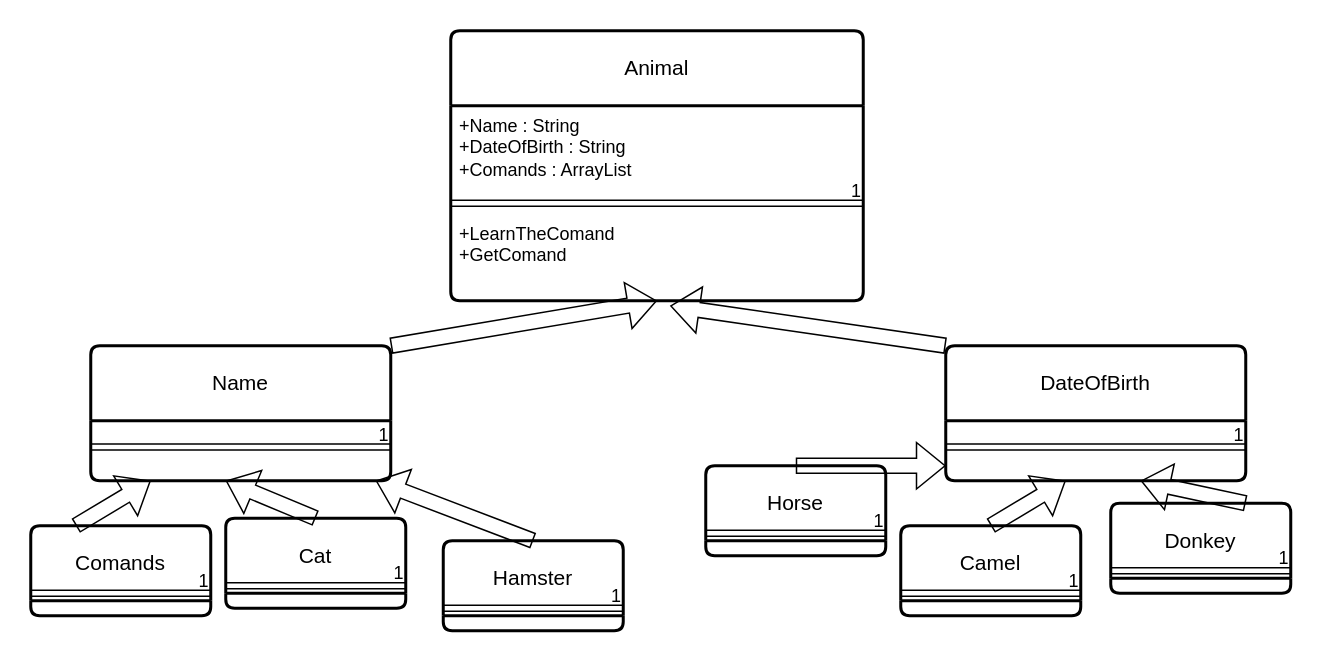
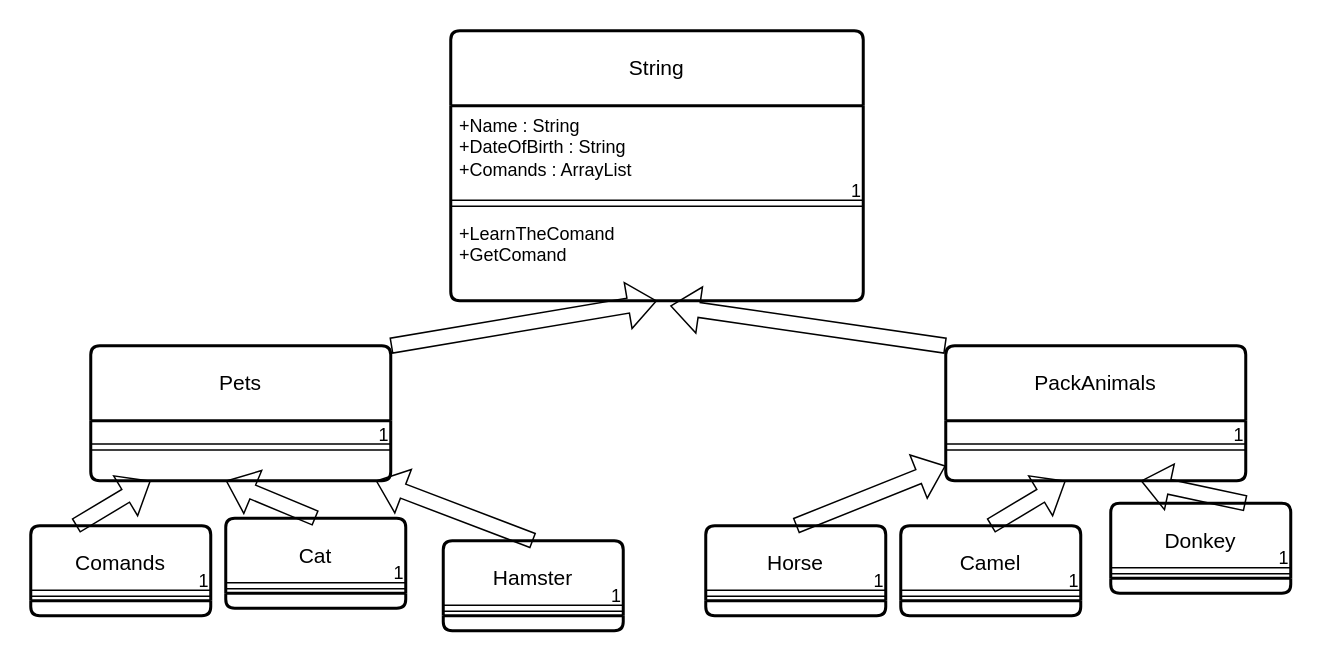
  <mxCell id="0" />
  <mxCell id="1" parent="0" />
- <mxCell id="2" value="Animal" style="swimlane;childLayout=stackLayout;horizontal=1;startSize=50;horizontalStack=0;rounded=1;fontSize=14;fontStyle=0;strokeWidth=2;resizeParent=0;resizeLast=1;shadow=0;dashed=0;align=center;arcSize=4;whiteSpace=wrap;html=1;" parent="1" vertex="1"><mxGeometry x="300" y="20" width="275" height="180" as="geometry" /></mxCell>
+ <mxCell id="2" value="String" style="swimlane;childLayout=stackLayout;horizontal=1;startSize=50;horizontalStack=0;rounded=1;fontSize=14;fontStyle=0;strokeWidth=2;resizeParent=0;resizeLast=1;shadow=0;dashed=0;align=center;arcSize=4;whiteSpace=wrap;html=1;" parent="1" vertex="1"><mxGeometry x="300" y="20" width="275" height="180" as="geometry" /></mxCell>
  <mxCell id="3" value="+Name : String&lt;br&gt;+DateOfBirth : String&lt;br&gt;+Comands : ArrayList&lt;br&gt;&lt;br&gt;&lt;br&gt;+LearnTheComand&lt;br&gt;+GetComand" style="align=left;strokeColor=none;fillColor=none;spacingLeft=4;fontSize=12;verticalAlign=top;resizable=0;rotatable=0;part=1;html=1;" parent="2" vertex="1"><mxGeometry y="50" width="275" height="130" as="geometry" /></mxCell>
  <mxCell id="4" value="" style="shape=link;html=1;rounded=0;exitX=0;exitY=0.5;exitDx=0;exitDy=0;entryX=1;entryY=0.5;entryDx=0;entryDy=0;" parent="2" source="3" target="3" edge="1"><mxGeometry relative="1" as="geometry"><mxPoint x="175" y="290" as="sourcePoint" /><mxPoint x="335" y="290" as="targetPoint" /></mxGeometry></mxCell>
  <mxCell id="5" value="1" style="resizable=0;html=1;whiteSpace=wrap;align=right;verticalAlign=bottom;" parent="4" connectable="0" vertex="1"><mxGeometry x="1" relative="1" as="geometry" /></mxCell>
- <mxCell id="6" value="Name&lt;br&gt;" style="swimlane;childLayout=stackLayout;horizontal=1;startSize=50;horizontalStack=0;rounded=1;fontSize=14;fontStyle=0;strokeWidth=2;resizeParent=0;resizeLast=1;shadow=0;dashed=0;align=center;arcSize=4;whiteSpace=wrap;html=1;" parent="1" vertex="1"><mxGeometry x="60" y="230" width="200" height="90" as="geometry" /></mxCell>
+ <mxCell id="6" value="Pets&lt;br&gt;" style="swimlane;childLayout=stackLayout;horizontal=1;startSize=50;horizontalStack=0;rounded=1;fontSize=14;fontStyle=0;strokeWidth=2;resizeParent=0;resizeLast=1;shadow=0;dashed=0;align=center;arcSize=4;whiteSpace=wrap;html=1;" parent="1" vertex="1"><mxGeometry x="60" y="230" width="200" height="90" as="geometry" /></mxCell>
  <mxCell id="7" value="" style="shape=link;html=1;rounded=0;exitX=0;exitY=0.75;exitDx=0;exitDy=0;entryX=1;entryY=0.75;entryDx=0;entryDy=0;" parent="1" source="6" target="6" edge="1"><mxGeometry relative="1" as="geometry"><mxPoint x="460" y="510" as="sourcePoint" /><mxPoint x="250" y="578" as="targetPoint" /></mxGeometry></mxCell>
  <mxCell id="8" value="1" style="resizable=0;html=1;whiteSpace=wrap;align=right;verticalAlign=bottom;" parent="7" connectable="0" vertex="1"><mxGeometry x="1" relative="1" as="geometry" /></mxCell>
  <mxCell id="9" value="Comands" style="swimlane;childLayout=stackLayout;horizontal=1;startSize=50;horizontalStack=0;rounded=1;fontSize=14;fontStyle=0;strokeWidth=2;resizeParent=0;resizeLast=1;shadow=0;dashed=0;align=center;arcSize=4;whiteSpace=wrap;html=1;" parent="1" vertex="1"><mxGeometry y="350" width="120" height="60" as="geometry" x="20" /></mxCell>
  <mxCell id="10" value="" style="shape=link;html=1;rounded=0;exitX=0;exitY=0.75;exitDx=0;exitDy=0;entryX=1;entryY=0.75;entryDx=0;entryDy=0;" parent="1" source="9" target="9" edge="1"><mxGeometry relative="1" as="geometry"><mxPoint x="410" y="690" as="sourcePoint" /><mxPoint x="200" y="758" as="targetPoint" /></mxGeometry></mxCell>
  <mxCell id="11" value="1" style="resizable=0;html=1;whiteSpace=wrap;align=right;verticalAlign=bottom;" parent="10" connectable="0" vertex="1"><mxGeometry x="1" relative="1" as="geometry" /></mxCell>
- <mxCell id="12" value="DateOfBirth" style="swimlane;childLayout=stackLayout;horizontal=1;startSize=50;horizontalStack=0;rounded=1;fontSize=14;fontStyle=0;strokeWidth=2;resizeParent=0;resizeLast=1;shadow=0;dashed=0;align=center;arcSize=4;whiteSpace=wrap;html=1;" parent="1" vertex="1"><mxGeometry x="630" y="230" width="200" height="90" as="geometry" /></mxCell>
+ <mxCell id="12" value="PackAnimals" style="swimlane;childLayout=stackLayout;horizontal=1;startSize=50;horizontalStack=0;rounded=1;fontSize=14;fontStyle=0;strokeWidth=2;resizeParent=0;resizeLast=1;shadow=0;dashed=0;align=center;arcSize=4;whiteSpace=wrap;html=1;" parent="1" vertex="1"><mxGeometry x="630" y="230" width="200" height="90" as="geometry" /></mxCell>
  <mxCell id="13" value="" style="shape=link;html=1;rounded=0;exitX=0;exitY=0.75;exitDx=0;exitDy=0;entryX=1;entryY=0.75;entryDx=0;entryDy=0;" parent="1" source="12" target="12" edge="1"><mxGeometry relative="1" as="geometry"><mxPoint x="1000" y="350" as="sourcePoint" /><mxPoint x="790" y="418" as="targetPoint" /></mxGeometry></mxCell>
  <mxCell id="14" value="1" style="resizable=0;html=1;whiteSpace=wrap;align=right;verticalAlign=bottom;" parent="13" connectable="0" vertex="1"><mxGeometry x="1" relative="1" as="geometry" /></mxCell>
  <mxCell id="15" value="Cat" style="swimlane;childLayout=stackLayout;horizontal=1;startSize=50;horizontalStack=0;rounded=1;fontSize=14;fontStyle=0;strokeWidth=2;resizeParent=0;resizeLast=1;shadow=0;dashed=0;align=center;arcSize=4;whiteSpace=wrap;html=1;" parent="1" vertex="1"><mxGeometry x="150" y="345" width="120" height="60" as="geometry" /></mxCell>
  <mxCell id="16" value="" style="shape=link;html=1;rounded=0;exitX=0;exitY=0.75;exitDx=0;exitDy=0;entryX=1;entryY=0.75;entryDx=0;entryDy=0;" parent="1" source="15" target="15" edge="1"><mxGeometry relative="1" as="geometry"><mxPoint x="580" y="730" as="sourcePoint" /><mxPoint x="370" y="798" as="targetPoint" /></mxGeometry></mxCell>
  <mxCell id="17" value="1" style="resizable=0;html=1;whiteSpace=wrap;align=right;verticalAlign=bottom;" parent="16" connectable="0" vertex="1"><mxGeometry x="1" relative="1" as="geometry" /></mxCell>
  <mxCell id="18" value="Hamster" style="swimlane;childLayout=stackLayout;horizontal=1;startSize=50;horizontalStack=0;rounded=1;fontSize=14;fontStyle=0;strokeWidth=2;resizeParent=0;resizeLast=1;shadow=0;dashed=0;align=center;arcSize=4;whiteSpace=wrap;html=1;" parent="1" vertex="1"><mxGeometry x="295" y="360" width="120" height="60" as="geometry" /></mxCell>
  <mxCell id="19" value="" style="shape=link;html=1;rounded=0;exitX=0;exitY=0.75;exitDx=0;exitDy=0;entryX=1;entryY=0.75;entryDx=0;entryDy=0;" parent="1" source="18" target="18" edge="1"><mxGeometry relative="1" as="geometry"><mxPoint x="740" y="760" as="sourcePoint" /><mxPoint x="530" y="828" as="targetPoint" /></mxGeometry></mxCell>
  <mxCell id="20" value="1" style="resizable=0;html=1;whiteSpace=wrap;align=right;verticalAlign=bottom;" parent="19" connectable="0" vertex="1"><mxGeometry x="1" relative="1" as="geometry" /></mxCell>
- <mxCell id="21" value="Horse" style="swimlane;childLayout=stackLayout;horizontal=1;startSize=50;horizontalStack=0;rounded=1;fontSize=14;fontStyle=0;strokeWidth=2;resizeParent=0;resizeLast=1;shadow=0;dashed=0;align=center;arcSize=4;whiteSpace=wrap;html=1;" parent="1" vertex="1"><mxGeometry x="470" y="310" width="120" height="60" as="geometry" /></mxCell>
+ <mxCell id="21" value="Horse" style="swimlane;childLayout=stackLayout;horizontal=1;startSize=50;horizontalStack=0;rounded=1;fontSize=14;fontStyle=0;strokeWidth=2;resizeParent=0;resizeLast=1;shadow=0;dashed=0;align=center;arcSize=4;whiteSpace=wrap;html=1;" parent="1" vertex="1"><mxGeometry x="470" y="350" width="120" height="60" as="geometry" /></mxCell>
  <mxCell id="22" value="" style="shape=link;html=1;rounded=0;exitX=0;exitY=0.75;exitDx=0;exitDy=0;entryX=1;entryY=0.75;entryDx=0;entryDy=0;" parent="1" source="21" target="21" edge="1"><mxGeometry relative="1" as="geometry"><mxPoint x="810" y="690" as="sourcePoint" /><mxPoint x="600" y="758" as="targetPoint" /></mxGeometry></mxCell>
  <mxCell id="23" value="1" style="resizable=0;html=1;whiteSpace=wrap;align=right;verticalAlign=bottom;" parent="22" connectable="0" vertex="1"><mxGeometry x="1" relative="1" as="geometry" /></mxCell>
  <mxCell id="24" value="Camel" style="swimlane;childLayout=stackLayout;horizontal=1;startSize=50;horizontalStack=0;rounded=1;fontSize=14;fontStyle=0;strokeWidth=2;resizeParent=0;resizeLast=1;shadow=0;dashed=0;align=center;arcSize=4;whiteSpace=wrap;html=1;" parent="1" vertex="1"><mxGeometry x="600" y="350" width="120" height="60" as="geometry" /></mxCell>
  <mxCell id="25" value="" style="shape=link;html=1;rounded=0;exitX=0;exitY=0.75;exitDx=0;exitDy=0;entryX=1;entryY=0.75;entryDx=0;entryDy=0;" parent="1" source="24" target="24" edge="1"><mxGeometry relative="1" as="geometry"><mxPoint x="980" y="710" as="sourcePoint" /><mxPoint x="770" y="778" as="targetPoint" /></mxGeometry></mxCell>
  <mxCell id="26" value="1" style="resizable=0;html=1;whiteSpace=wrap;align=right;verticalAlign=bottom;" parent="25" connectable="0" vertex="1"><mxGeometry x="1" relative="1" as="geometry" /></mxCell>
  <mxCell id="27" value="Donkey" style="swimlane;childLayout=stackLayout;horizontal=1;startSize=50;horizontalStack=0;rounded=1;fontSize=14;fontStyle=0;strokeWidth=2;resizeParent=0;resizeLast=1;shadow=0;dashed=0;align=center;arcSize=4;whiteSpace=wrap;html=1;" parent="1" vertex="1"><mxGeometry x="740" y="335" width="120" height="60" as="geometry" /></mxCell>
  <mxCell id="28" value="" style="shape=link;html=1;rounded=0;exitX=0;exitY=0.75;exitDx=0;exitDy=0;entryX=1;entryY=0.75;entryDx=0;entryDy=0;" parent="1" source="27" target="27" edge="1"><mxGeometry relative="1" as="geometry"><mxPoint x="1150" y="720" as="sourcePoint" /><mxPoint x="940" y="788" as="targetPoint" /></mxGeometry></mxCell>
  <mxCell id="29" value="1" style="resizable=0;html=1;whiteSpace=wrap;align=right;verticalAlign=bottom;" parent="28" connectable="0" vertex="1"><mxGeometry x="1" relative="1" as="geometry" /></mxCell>
  <mxCell id="30" value="" style="shape=flexArrow;endArrow=classic;html=1;rounded=0;entryX=0.5;entryY=1;entryDx=0;entryDy=0;exitX=1;exitY=0;exitDx=0;exitDy=0;" parent="1" source="6" target="3" edge="1"><mxGeometry width="50" height="50" relative="1" as="geometry"><mxPoint x="510" y="320" as="sourcePoint" /><mxPoint x="560" y="270" as="targetPoint" /></mxGeometry></mxCell>
  <mxCell id="31" value="" style="shape=flexArrow;endArrow=classic;html=1;rounded=0;entryX=0.532;entryY=1.026;entryDx=0;entryDy=0;entryPerimeter=0;exitX=0;exitY=0;exitDx=0;exitDy=0;" parent="1" source="12" target="3" edge="1"><mxGeometry width="50" height="50" relative="1" as="geometry"><mxPoint x="510" y="320" as="sourcePoint" /><mxPoint x="560" y="270" as="targetPoint" /></mxGeometry></mxCell>
  <mxCell id="32" value="" style="shape=flexArrow;endArrow=classic;html=1;rounded=0;exitX=0.5;exitY=0;exitDx=0;exitDy=0;" parent="1" source="21" edge="1"><mxGeometry width="50" height="50" relative="1" as="geometry"><mxPoint x="510" y="320" as="sourcePoint" /><mxPoint x="630" y="310" as="targetPoint" /></mxGeometry></mxCell>
  <mxCell id="33" value="" style="shape=flexArrow;endArrow=classic;html=1;rounded=0;exitX=0.75;exitY=0;exitDx=0;exitDy=0;" parent="1" source="27" edge="1"><mxGeometry width="50" height="50" relative="1" as="geometry"><mxPoint x="510" y="320" as="sourcePoint" /><mxPoint x="760" y="320" as="targetPoint" /></mxGeometry></mxCell>
  <mxCell id="34" value="" style="shape=flexArrow;endArrow=classic;html=1;rounded=0;exitX=0.5;exitY=0;exitDx=0;exitDy=0;" parent="1" source="24" edge="1"><mxGeometry width="50" height="50" relative="1" as="geometry"><mxPoint x="510" y="320" as="sourcePoint" /><mxPoint x="710" y="320" as="targetPoint" /></mxGeometry></mxCell>
  <mxCell id="35" value="" style="shape=flexArrow;endArrow=classic;html=1;rounded=0;exitX=0.25;exitY=0;exitDx=0;exitDy=0;" parent="1" source="9" edge="1"><mxGeometry width="50" height="50" relative="1" as="geometry"><mxPoint x="510" y="320" as="sourcePoint" /><mxPoint x="100" y="320" as="targetPoint" /></mxGeometry></mxCell>
  <mxCell id="36" value="" style="shape=flexArrow;endArrow=classic;html=1;rounded=0;exitX=0.5;exitY=0;exitDx=0;exitDy=0;" parent="1" source="18" edge="1"><mxGeometry width="50" height="50" relative="1" as="geometry"><mxPoint x="510" y="320" as="sourcePoint" /><mxPoint x="250" y="320" as="targetPoint" /></mxGeometry></mxCell>
  <mxCell id="37" value="" style="shape=flexArrow;endArrow=classic;html=1;rounded=0;exitX=0.5;exitY=0;exitDx=0;exitDy=0;" parent="1" source="15" edge="1"><mxGeometry width="50" height="50" relative="1" as="geometry"><mxPoint x="510" y="320" as="sourcePoint" /><mxPoint x="150" y="320" as="targetPoint" /></mxGeometry></mxCell>
